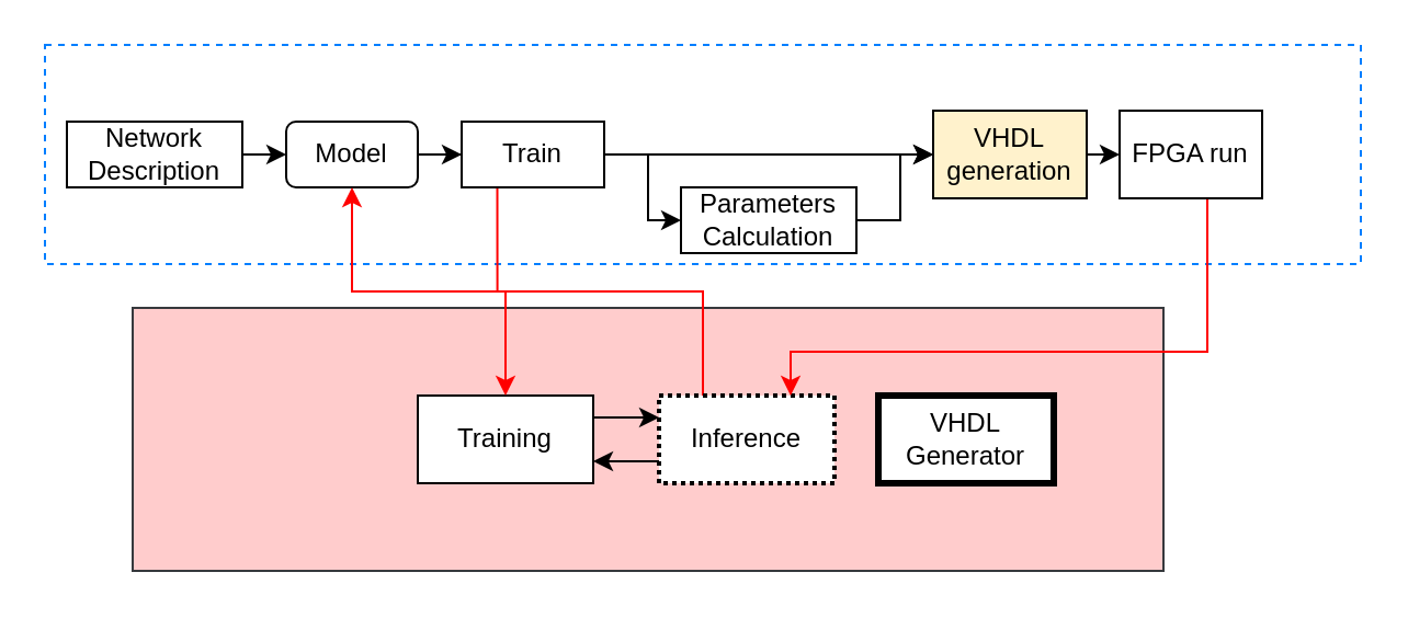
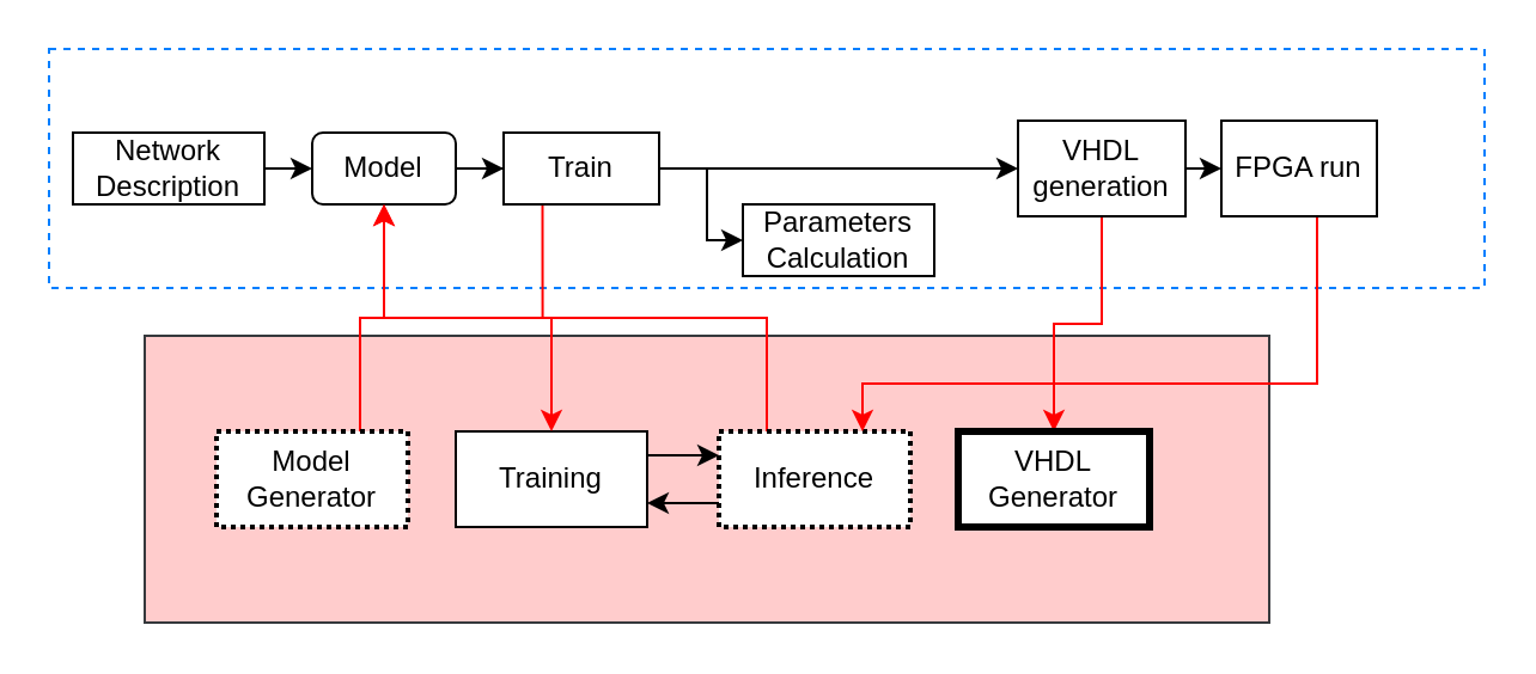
  <mxCell id="0" />
  <mxCell id="1" parent="0" />
  <mxCell id="2" value="" style="rounded=0;whiteSpace=wrap;html=1;dashed=1;strokeColor=#007FFF;" vertex="1" parent="1"><mxGeometry x="20" y="20" width="600" height="100" as="geometry" /></mxCell>
  <mxCell id="3" value="" style="rounded=0;whiteSpace=wrap;html=1;fillColor=#ffcccc;strokeColor=#36393d;" vertex="1" parent="1"><mxGeometry x="60" y="140" width="470" height="120" as="geometry" /></mxCell>
  <mxCell id="4" style="edgeStyle=orthogonalEdgeStyle;rounded=0;orthogonalLoop=1;jettySize=auto;html=1;exitX=1;exitY=0.5;exitDx=0;exitDy=0;entryX=0;entryY=0.5;entryDx=0;entryDy=0;" edge="1" parent="1" source="5" target="7"><mxGeometry relative="1" as="geometry" /></mxCell>
  <mxCell id="5" value="&lt;div&gt;Network&lt;/div&gt;&lt;div&gt;Description&lt;br&gt;&lt;/div&gt;" style="rounded=0;whiteSpace=wrap;html=1;" vertex="1" parent="1"><mxGeometry x="30" y="55" width="80" height="30" as="geometry" /></mxCell>
  <mxCell id="6" value="" style="edgeStyle=orthogonalEdgeStyle;rounded=0;orthogonalLoop=1;jettySize=auto;html=1;" edge="1" parent="1" source="7" target="18"><mxGeometry relative="1" as="geometry" /></mxCell>
  <mxCell id="7" value="Model" style="whiteSpace=wrap;html=1;rounded=1;" vertex="1" parent="1"><mxGeometry x="130" y="55" width="60" height="30" as="geometry" /></mxCell>
+ <mxCell id="8" style="edgeStyle=orthogonalEdgeStyle;rounded=0;orthogonalLoop=1;jettySize=auto;html=1;exitX=0.75;exitY=0;exitDx=0;exitDy=0;entryX=0.5;entryY=1;entryDx=0;entryDy=0;strokeColor=#FF0000;" edge="1" parent="1" source="9" target="7"><mxGeometry relative="1" as="geometry" /></mxCell>
+ <mxCell id="9" value="&lt;div&gt;Model&lt;/div&gt;&lt;div&gt;Generator&lt;br&gt;&lt;/div&gt;" style="rounded=0;whiteSpace=wrap;html=1;strokeWidth=2;dashed=1;dashPattern=1 1;" vertex="1" parent="1"><mxGeometry x="90" y="180" width="80" height="40" as="geometry" /></mxCell>
  <mxCell id="10" style="edgeStyle=orthogonalEdgeStyle;rounded=0;orthogonalLoop=1;jettySize=auto;html=1;exitX=1;exitY=0.25;exitDx=0;exitDy=0;entryX=0;entryY=0.25;entryDx=0;entryDy=0;strokeColor=#000000;" edge="1" parent="1" source="11" target="14"><mxGeometry relative="1" as="geometry" /></mxCell>
  <mxCell id="11" value="Training" style="rounded=0;whiteSpace=wrap;html=1;" vertex="1" parent="1"><mxGeometry x="190" y="180" width="80" height="40" as="geometry" /></mxCell>
  <mxCell id="12" style="edgeStyle=orthogonalEdgeStyle;rounded=0;orthogonalLoop=1;jettySize=auto;html=1;exitX=0;exitY=0.75;exitDx=0;exitDy=0;entryX=1;entryY=0.75;entryDx=0;entryDy=0;strokeColor=#000000;" edge="1" parent="1" source="14" target="11"><mxGeometry relative="1" as="geometry" /></mxCell>
  <mxCell id="13" style="edgeStyle=orthogonalEdgeStyle;rounded=0;orthogonalLoop=1;jettySize=auto;html=1;exitX=0.25;exitY=0;exitDx=0;exitDy=0;strokeColor=#FF0000;" edge="1" parent="1" source="14" target="7"><mxGeometry relative="1" as="geometry" /></mxCell>
  <mxCell id="14" value="Inference" style="rounded=0;whiteSpace=wrap;html=1;strokeWidth=2;dashed=1;dashPattern=1 1;" vertex="1" parent="1"><mxGeometry x="300" y="180" width="80" height="40" as="geometry" /></mxCell>
  <mxCell id="15" style="edgeStyle=orthogonalEdgeStyle;rounded=0;orthogonalLoop=1;jettySize=auto;html=1;exitX=0.25;exitY=1;exitDx=0;exitDy=0;entryX=0.5;entryY=0;entryDx=0;entryDy=0;strokeColor=#FF0000;" edge="1" parent="1" source="18" target="11"><mxGeometry relative="1" as="geometry" /></mxCell>
  <mxCell id="16" style="edgeStyle=orthogonalEdgeStyle;rounded=0;orthogonalLoop=1;jettySize=auto;html=1;exitX=1;exitY=0.5;exitDx=0;exitDy=0;entryX=0;entryY=0.5;entryDx=0;entryDy=0;" edge="1" parent="1" source="18" target="20"><mxGeometry relative="1" as="geometry" /></mxCell>
  <mxCell id="17" style="edgeStyle=orthogonalEdgeStyle;rounded=0;orthogonalLoop=1;jettySize=auto;html=1;exitX=1;exitY=0.5;exitDx=0;exitDy=0;entryX=0;entryY=0.5;entryDx=0;entryDy=0;" edge="1" parent="1" source="18" target="23"><mxGeometry relative="1" as="geometry" /></mxCell>
  <mxCell id="18" value="Train" style="rounded=0;whiteSpace=wrap;html=1;" vertex="1" parent="1"><mxGeometry x="210" y="55" width="65" height="30" as="geometry" /></mxCell>
- <mxCell id="19" style="edgeStyle=orthogonalEdgeStyle;rounded=0;orthogonalLoop=1;jettySize=auto;html=1;exitX=1;exitY=0.5;exitDx=0;exitDy=0;entryX=0;entryY=0.5;entryDx=0;entryDy=0;" edge="1" parent="1" source="20" target="23"><mxGeometry relative="1" as="geometry" /></mxCell>
  <mxCell id="20" value="&lt;div&gt;Parameters&lt;/div&gt;&lt;div&gt;Calculation&lt;br&gt;&lt;/div&gt;" style="rounded=0;whiteSpace=wrap;html=1;" vertex="1" parent="1"><mxGeometry x="310" y="85" width="80" height="30" as="geometry" /></mxCell>
+ <mxCell id="21" style="edgeStyle=orthogonalEdgeStyle;rounded=0;orthogonalLoop=1;jettySize=auto;html=1;exitX=0.5;exitY=1;exitDx=0;exitDy=0;entryX=0.5;entryY=0;entryDx=0;entryDy=0;strokeColor=#FF0000;" edge="1" parent="1" source="23" target="26"><mxGeometry relative="1" as="geometry" /></mxCell>
  <mxCell id="22" style="edgeStyle=orthogonalEdgeStyle;rounded=0;orthogonalLoop=1;jettySize=auto;html=1;exitX=1;exitY=0.5;exitDx=0;exitDy=0;entryX=0;entryY=0.5;entryDx=0;entryDy=0;" edge="1" parent="1" source="23" target="25"><mxGeometry relative="1" as="geometry" /></mxCell>
- <mxCell id="23" value="VHDL generation" style="rounded=0;whiteSpace=wrap;html=1;fillColor=#fff2cc;" vertex="1" parent="1"><mxGeometry x="425" y="50" width="70" height="40" as="geometry" /></mxCell>
+ <mxCell id="23" value="VHDL generation" style="rounded=0;whiteSpace=wrap;html=1;" vertex="1" parent="1"><mxGeometry x="425" y="50" width="70" height="40" as="geometry" /></mxCell>
  <mxCell id="24" style="edgeStyle=orthogonalEdgeStyle;rounded=0;orthogonalLoop=1;jettySize=auto;html=1;exitX=0.5;exitY=1;exitDx=0;exitDy=0;entryX=0.75;entryY=0;entryDx=0;entryDy=0;strokeColor=#FF0000;" edge="1" parent="1" source="25" target="14"><mxGeometry relative="1" as="geometry"><Array as="points"><mxPoint x="550" y="160" /><mxPoint x="360" y="160" /></Array></mxGeometry></mxCell>
  <mxCell id="25" value="FPGA run" style="rounded=0;whiteSpace=wrap;html=1;" vertex="1" parent="1"><mxGeometry x="510" y="50" width="65" height="40" as="geometry" /></mxCell>
  <mxCell id="26" value="VHDL Generator" style="rounded=0;whiteSpace=wrap;html=1;strokeWidth=3;" vertex="1" parent="1"><mxGeometry x="400" y="180" width="80" height="40" as="geometry" /></mxCell>
